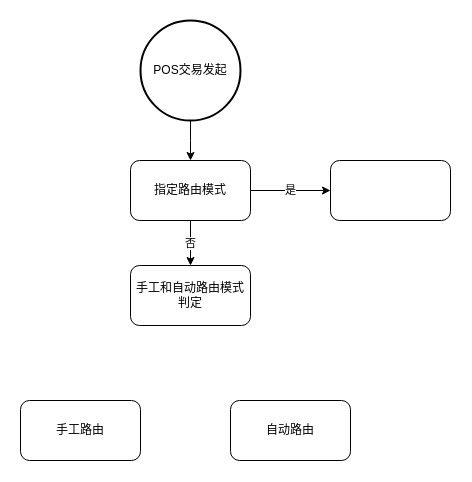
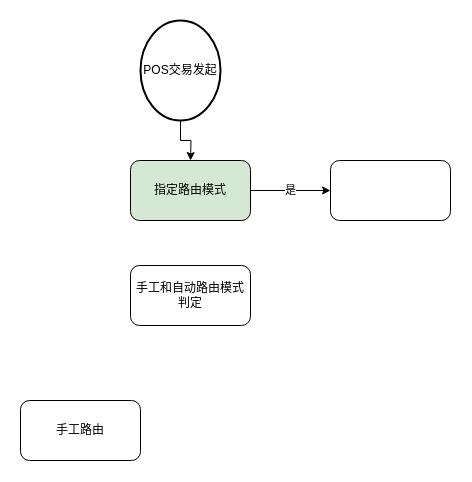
  <mxCell id="0" />
  <mxCell id="1" parent="0" />
  <mxCell id="2" style="edgeStyle=orthogonalEdgeStyle;rounded=0;orthogonalLoop=1;jettySize=auto;html=1;exitX=0.5;exitY=1;exitDx=0;exitDy=0;exitPerimeter=0;entryX=0.5;entryY=0;entryDx=0;entryDy=0;entryPerimeter=0;" edge="1" parent="1" source="3"><mxGeometry relative="1" as="geometry"><mxPoint x="190" y="160" as="targetPoint" /></mxGeometry></mxCell>
- <mxCell id="3" value="POS交易发起" style="strokeWidth=2;html=1;shape=mxgraph.flowchart.start_2;whiteSpace=wrap;" vertex="1" parent="1"><mxGeometry x="140" y="20" width="100" height="100" as="geometry" /></mxCell>
+ <mxCell id="3" value="POS交易发起" style="strokeWidth=2;html=1;shape=mxgraph.flowchart.start_2;whiteSpace=wrap;" vertex="1" parent="1"><mxGeometry x="140" y="20" width="80" height="100" as="geometry" /></mxCell>
  <mxCell id="4" value="是" style="edgeStyle=orthogonalEdgeStyle;rounded=0;orthogonalLoop=1;jettySize=auto;html=1;" edge="1" parent="1" source="6" target="7"><mxGeometry relative="1" as="geometry" /></mxCell>
- <mxCell id="5" value="否" style="edgeStyle=orthogonalEdgeStyle;rounded=0;orthogonalLoop=1;jettySize=auto;html=1;" edge="1" parent="1" source="6" target="8"><mxGeometry relative="1" as="geometry" /></mxCell>
- <mxCell id="6" value="指定路由模式" style="rounded=1;whiteSpace=wrap;html=1;" vertex="1" parent="1"><mxGeometry x="130" y="160" width="120" height="60" as="geometry" /></mxCell>
+ <mxCell id="6" value="指定路由模式" style="rounded=1;whiteSpace=wrap;html=1;fillColor=#d5e8d4;" vertex="1" parent="1"><mxGeometry x="130" y="160" width="120" height="60" as="geometry" /></mxCell>
  <mxCell id="7" value="" style="whiteSpace=wrap;html=1;rounded=1;" vertex="1" parent="1"><mxGeometry x="330" y="160" width="120" height="60" as="geometry" /></mxCell>
  <mxCell id="8" value="手工和自动路由模式判定" style="whiteSpace=wrap;html=1;rounded=1;" vertex="1" parent="1"><mxGeometry x="130" y="265" width="120" height="60" as="geometry" /></mxCell>
  <mxCell id="9" value="手工路由" style="whiteSpace=wrap;html=1;rounded=1;" vertex="1" parent="1"><mxGeometry x="20" y="400" width="120" height="60" as="geometry" /></mxCell>
- <mxCell id="10" value="自动路由" style="whiteSpace=wrap;html=1;rounded=1;" vertex="1" parent="1"><mxGeometry x="230" y="400" width="120" height="60" as="geometry" /></mxCell>
